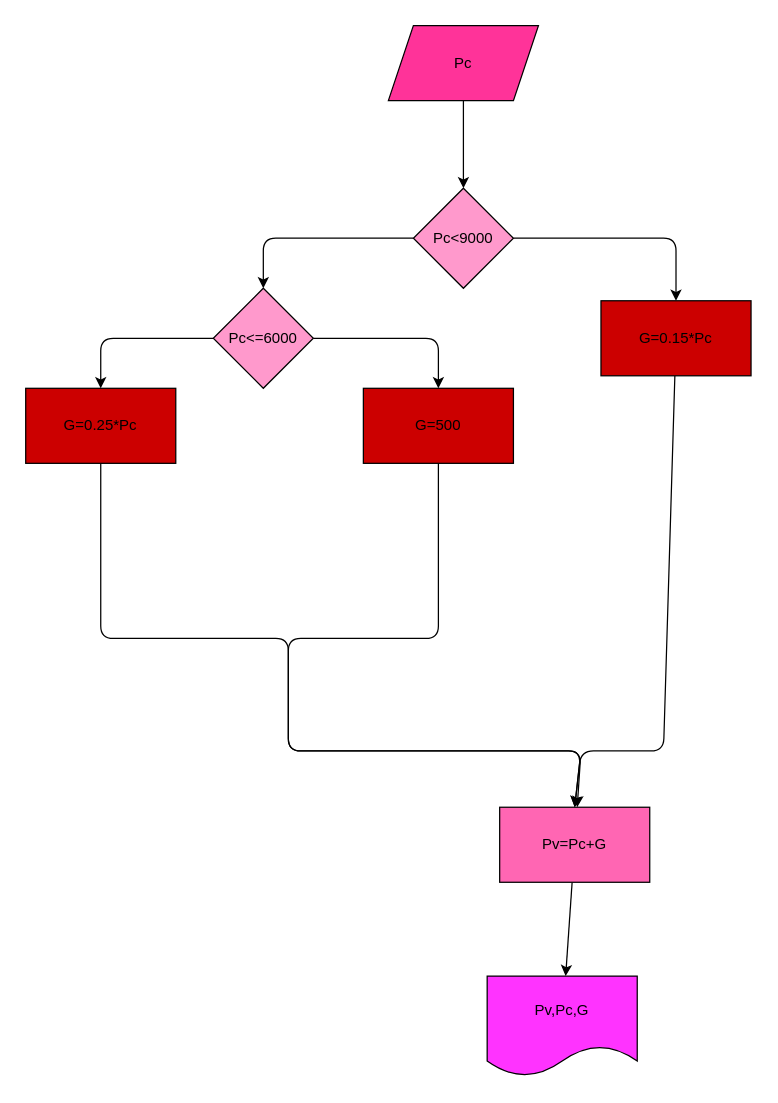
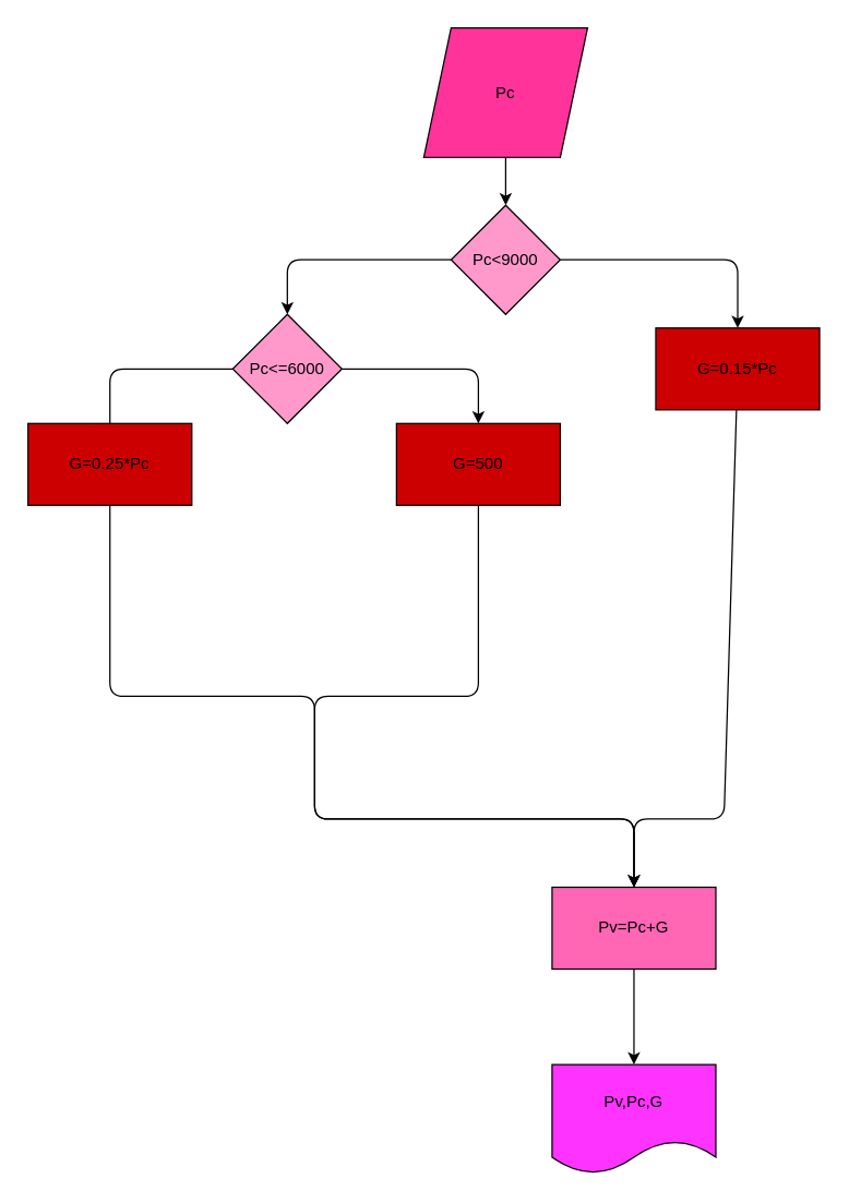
  <mxCell id="0" />
  <mxCell id="1" parent="0" />
  <mxCell id="2" value="" style="edgeStyle=none;html=1;" parent="1" source="3" target="6" edge="1"><mxGeometry relative="1" as="geometry" /></mxCell>
- <mxCell id="3" value="Pc" style="shape=parallelogram;perimeter=parallelogramPerimeter;whiteSpace=wrap;html=1;fixedSize=1;fillColor=#FF3399;" parent="1" vertex="1"><mxGeometry x="310" y="20" width="120" height="60" as="geometry" /></mxCell>
+ <mxCell id="3" value="Pc" style="shape=parallelogram;perimeter=parallelogramPerimeter;whiteSpace=wrap;html=1;fixedSize=1;fillColor=#FF3399;" parent="1" vertex="1"><mxGeometry x="310" y="20" width="120" height="95" as="geometry" /></mxCell>
  <mxCell id="4" value="" style="edgeStyle=none;html=1;" parent="1" source="6" target="9" edge="1"><mxGeometry relative="1" as="geometry"><Array as="points"><mxPoint x="210" y="190" /></Array></mxGeometry></mxCell>
  <mxCell id="5" value="" style="edgeStyle=none;html=1;" parent="1" source="6" target="11" edge="1"><mxGeometry relative="1" as="geometry"><Array as="points"><mxPoint x="540" y="190" /></Array></mxGeometry></mxCell>
  <mxCell id="6" value="Pc&amp;lt;9000" style="rhombus;whiteSpace=wrap;html=1;fillColor=#FF99CC;" parent="1" vertex="1"><mxGeometry x="330" y="150" width="80" height="80" as="geometry" /></mxCell>
  <mxCell id="7" value="" style="edgeStyle=none;html=1;" parent="1" source="9" target="13" edge="1"><mxGeometry relative="1" as="geometry"><Array as="points"><mxPoint x="350" y="270" /></Array></mxGeometry></mxCell>
- <mxCell id="8" value="" style="edgeStyle=none;html=1;" parent="1" source="9" target="15" edge="1"><mxGeometry relative="1" as="geometry"><Array as="points"><mxPoint x="80" y="270" /></Array></mxGeometry></mxCell>
+ <mxCell id="8" value="" style="edgeStyle=none;html=1;endArrow=none;" parent="1" source="9" target="15" edge="1"><mxGeometry relative="1" as="geometry"><Array as="points"><mxPoint x="80" y="270" /></Array></mxGeometry></mxCell>
  <mxCell id="9" value="Pc&amp;lt;=6000" style="rhombus;whiteSpace=wrap;html=1;fillColor=#FF99CC;" parent="1" vertex="1"><mxGeometry x="170" y="230" width="80" height="80" as="geometry" /></mxCell>
  <mxCell id="10" style="edgeStyle=none;html=1;entryX=0.5;entryY=0;entryDx=0;entryDy=0;" parent="1" source="11" target="17" edge="1"><mxGeometry relative="1" as="geometry"><Array as="points"><mxPoint x="530" y="600" /><mxPoint x="464" y="600" /></Array></mxGeometry></mxCell>
  <mxCell id="11" value="G=0.15*Pc" style="whiteSpace=wrap;html=1;fillColor=#CC0000;" parent="1" vertex="1"><mxGeometry x="480" y="240" width="120" height="60" as="geometry" /></mxCell>
  <mxCell id="12" style="edgeStyle=none;html=1;entryX=0.5;entryY=0;entryDx=0;entryDy=0;" parent="1" source="13" target="17" edge="1"><mxGeometry relative="1" as="geometry"><Array as="points"><mxPoint x="350" y="510" /><mxPoint x="230" y="510" /><mxPoint x="230" y="600" /><mxPoint x="464" y="600" /></Array></mxGeometry></mxCell>
  <mxCell id="13" value="G=500" style="whiteSpace=wrap;html=1;fillColor=#CC0000;" parent="1" vertex="1"><mxGeometry x="290" y="310" width="120" height="60" as="geometry" /></mxCell>
  <mxCell id="14" value="" style="edgeStyle=none;html=1;" parent="1" source="15" target="17" edge="1"><mxGeometry relative="1" as="geometry"><Array as="points"><mxPoint x="80" y="510" /><mxPoint x="230" y="510" /><mxPoint x="230" y="600" /><mxPoint x="464" y="600" /></Array></mxGeometry></mxCell>
  <mxCell id="15" value="G=0.25*Pc" style="whiteSpace=wrap;html=1;fillColor=#CC0000;" parent="1" vertex="1"><mxGeometry x="20" y="310" width="120" height="60" as="geometry" /></mxCell>
  <mxCell id="16" value="" style="edgeStyle=none;html=1;" parent="1" source="17" target="18" edge="1"><mxGeometry relative="1" as="geometry" /></mxCell>
- <mxCell id="17" value="Pv=Pc+G" style="whiteSpace=wrap;html=1;fillColor=#FF66B3;" parent="1" vertex="1"><mxGeometry x="399" y="645" width="120" height="60" as="geometry" /></mxCell>
- <mxCell id="18" value="Pv,Pc,G" style="shape=document;whiteSpace=wrap;html=1;boundedLbl=1;fillColor=#FF33FF;" parent="1" vertex="1"><mxGeometry x="389" y="780" width="120" height="80" as="geometry" /></mxCell>
+ <mxCell id="17" value="Pv=Pc+G" style="whiteSpace=wrap;html=1;fillColor=#FF66B3;" parent="1" vertex="1"><mxGeometry x="404" y="650" width="120" height="60" as="geometry" /></mxCell>
+ <mxCell id="18" value="Pv,Pc,G" style="shape=document;whiteSpace=wrap;html=1;boundedLbl=1;fillColor=#FF33FF;" parent="1" vertex="1"><mxGeometry x="404" y="780" width="120" height="80" as="geometry" /></mxCell>
